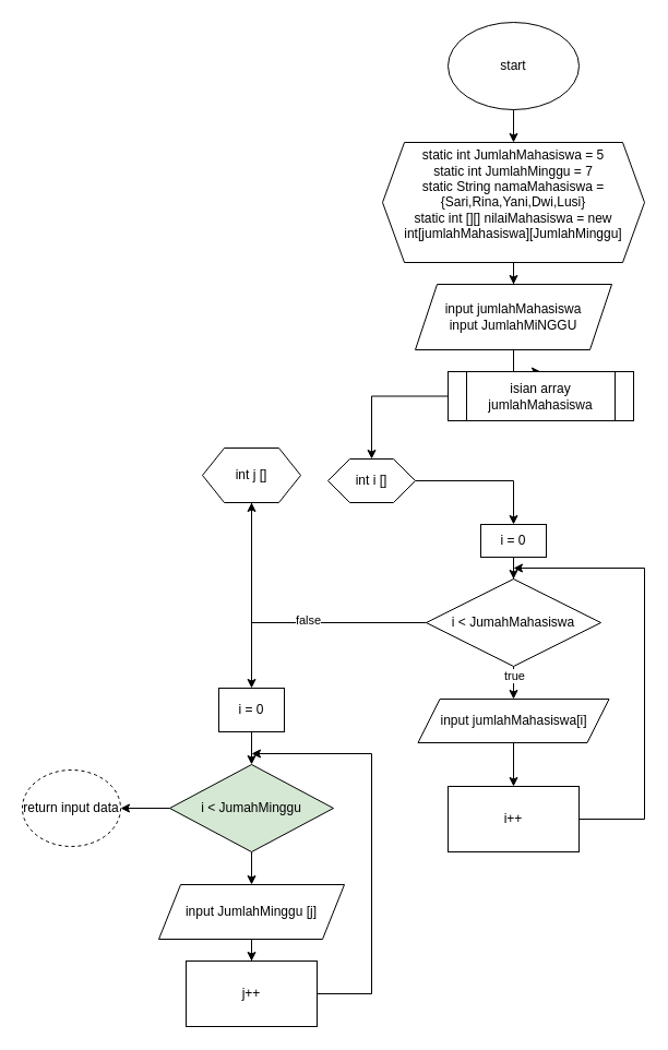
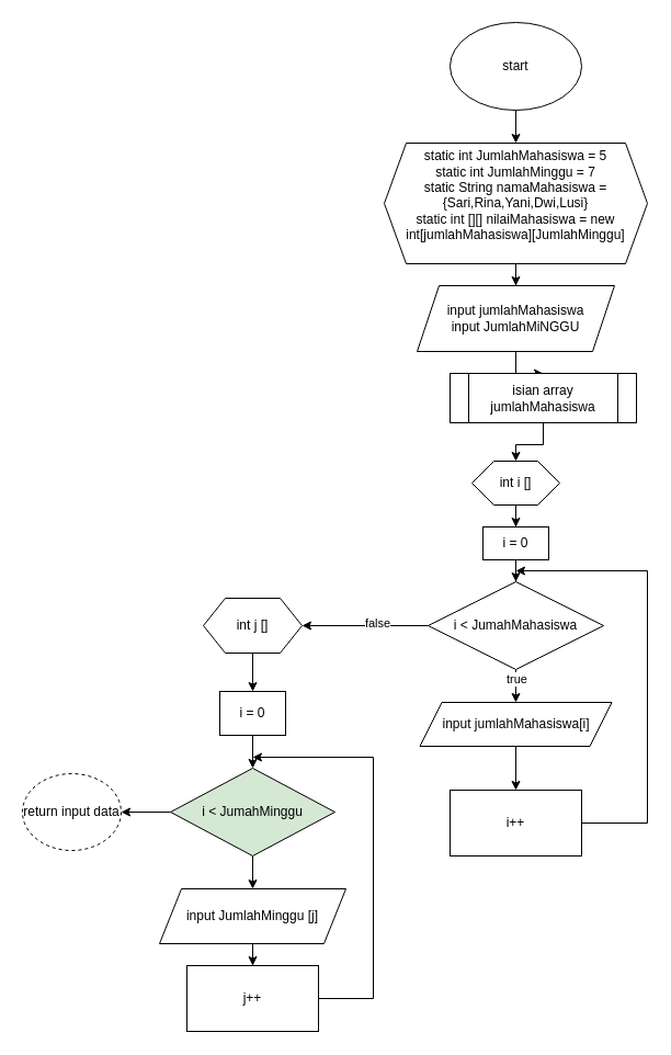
  <mxCell id="0" />
  <mxCell id="1" parent="0" />
  <mxCell id="2" style="edgeStyle=orthogonalEdgeStyle;rounded=0;orthogonalLoop=1;jettySize=auto;html=1;exitX=0.5;exitY=1;exitDx=0;exitDy=0;entryX=0.5;entryY=0;entryDx=0;entryDy=0;" edge="1" parent="1" source="3" target="5"><mxGeometry relative="1" as="geometry" /></mxCell>
  <mxCell id="3" value="start" style="ellipse;whiteSpace=wrap;html=1;" vertex="1" parent="1"><mxGeometry x="410" y="20" width="120" height="80" as="geometry" /></mxCell>
  <mxCell id="4" value="" style="edgeStyle=orthogonalEdgeStyle;rounded=0;orthogonalLoop=1;jettySize=auto;html=1;" edge="1" parent="1" source="5" target="7"><mxGeometry relative="1" as="geometry" /></mxCell>
  <mxCell id="5" value="&lt;div&gt;static int JumlahMahasiswa = 5&lt;/div&gt;&lt;div&gt;static int JumlahMinggu = 7&lt;br&gt;&lt;div&gt;static String namaMahasiswa = {Sari,Rina,Yani,Dwi,Lusi}&lt;br&gt;&lt;div&gt;static int [][] nilaiMahasiswa = new int[jumlahMahasiswa][JumlahMinggu]&lt;br&gt;&lt;/div&gt;&lt;/div&gt;&lt;br&gt;&lt;/div&gt;" style="shape=hexagon;perimeter=hexagonPerimeter2;whiteSpace=wrap;html=1;fixedSize=1;" vertex="1" parent="1"><mxGeometry x="350" y="130" width="240" height="110" as="geometry" /></mxCell>
  <mxCell id="6" value="" style="edgeStyle=orthogonalEdgeStyle;rounded=0;orthogonalLoop=1;jettySize=auto;html=1;" edge="1" parent="1" source="7" target="9"><mxGeometry relative="1" as="geometry" /></mxCell>
  <mxCell id="7" value="&lt;div&gt;input jumlahMahasiswa&lt;/div&gt;&lt;div&gt;input JumlahMiNGGU&lt;br&gt;&lt;/div&gt;" style="shape=parallelogram;perimeter=parallelogramPerimeter;whiteSpace=wrap;html=1;fixedSize=1;" vertex="1" parent="1"><mxGeometry x="380" y="260" width="180" height="60" as="geometry" /></mxCell>
  <mxCell id="8" value="" style="edgeStyle=orthogonalEdgeStyle;rounded=0;orthogonalLoop=1;jettySize=auto;html=1;" edge="1" parent="1" source="9" target="11"><mxGeometry relative="1" as="geometry" /></mxCell>
  <mxCell id="9" value="isian array jumlahMahasiswa" style="shape=process;whiteSpace=wrap;html=1;backgroundOutline=1;" vertex="1" parent="1"><mxGeometry x="410" y="340" width="170" height="45" as="geometry" /></mxCell>
  <mxCell id="10" value="" style="edgeStyle=orthogonalEdgeStyle;rounded=0;orthogonalLoop=1;jettySize=auto;html=1;" edge="1" parent="1" source="11" target="13"><mxGeometry relative="1" as="geometry" /></mxCell>
- <mxCell id="11" value="int i []" style="shape=hexagon;perimeter=hexagonPerimeter2;whiteSpace=wrap;html=1;fixedSize=1;" vertex="1" parent="1"><mxGeometry x="300" y="420" width="80" height="40" as="geometry" /></mxCell>
+ <mxCell id="11" value="int i []" style="shape=hexagon;perimeter=hexagonPerimeter2;whiteSpace=wrap;html=1;fixedSize=1;" vertex="1" parent="1"><mxGeometry x="430" y="420" width="80" height="40" as="geometry" /></mxCell>
  <mxCell id="12" value="" style="edgeStyle=orthogonalEdgeStyle;rounded=0;orthogonalLoop=1;jettySize=auto;html=1;" edge="1" parent="1" source="13" target="18"><mxGeometry relative="1" as="geometry" /></mxCell>
  <mxCell id="13" value="i = 0" style="whiteSpace=wrap;html=1;" vertex="1" parent="1"><mxGeometry x="440" y="480" width="60" height="30" as="geometry" /></mxCell>
  <mxCell id="14" value="" style="edgeStyle=orthogonalEdgeStyle;rounded=0;orthogonalLoop=1;jettySize=auto;html=1;" edge="1" parent="1" source="18" target="20"><mxGeometry relative="1" as="geometry" /></mxCell>
  <mxCell id="15" value="true" style="edgeLabel;html=1;align=center;verticalAlign=middle;resizable=0;points=[];" vertex="1" connectable="0" parent="14"><mxGeometry x="-0.677" relative="1" as="geometry"><mxPoint as="offset" /></mxGeometry></mxCell>
  <mxCell id="16" value="" style="edgeStyle=orthogonalEdgeStyle;rounded=0;orthogonalLoop=1;jettySize=auto;html=1;" edge="1" parent="1" source="18" target="24"><mxGeometry relative="1" as="geometry" /></mxCell>
  <mxCell id="17" value="false" style="edgeLabel;html=1;align=center;verticalAlign=middle;resizable=0;points=[];" vertex="1" connectable="0" parent="16"><mxGeometry x="-0.189" y="-3" relative="1" as="geometry"><mxPoint as="offset" /></mxGeometry></mxCell>
  <mxCell id="18" value="i &amp;lt; JumahMahasiswa" style="rhombus;whiteSpace=wrap;html=1;" vertex="1" parent="1"><mxGeometry x="390" y="530" width="160" height="80" as="geometry" /></mxCell>
  <mxCell id="19" value="" style="edgeStyle=orthogonalEdgeStyle;rounded=0;orthogonalLoop=1;jettySize=auto;html=1;" edge="1" parent="1" source="20" target="22"><mxGeometry relative="1" as="geometry" /></mxCell>
  <mxCell id="20" value="input jumlahMahasiswa[i]" style="shape=parallelogram;perimeter=parallelogramPerimeter;whiteSpace=wrap;html=1;fixedSize=1;" vertex="1" parent="1"><mxGeometry x="382.5" y="640" width="175" height="40" as="geometry" /></mxCell>
  <mxCell id="21" style="edgeStyle=orthogonalEdgeStyle;rounded=0;orthogonalLoop=1;jettySize=auto;html=1;exitX=1;exitY=0.5;exitDx=0;exitDy=0;" edge="1" parent="1" source="22"><mxGeometry relative="1" as="geometry"><mxPoint x="470" y="520" as="targetPoint" /><Array as="points"><mxPoint x="590" y="750" /><mxPoint x="590" y="520" /></Array></mxGeometry></mxCell>
  <mxCell id="22" value="&lt;div&gt;i++&lt;/div&gt;" style="whiteSpace=wrap;html=1;" vertex="1" parent="1"><mxGeometry x="410" y="720" width="120" height="60" as="geometry" /></mxCell>
  <mxCell id="23" value="" style="edgeStyle=orthogonalEdgeStyle;rounded=0;orthogonalLoop=1;jettySize=auto;html=1;" edge="1" parent="1" source="24" target="26"><mxGeometry relative="1" as="geometry" /></mxCell>
- <mxCell id="24" value="int j []" style="shape=hexagon;perimeter=hexagonPerimeter2;whiteSpace=wrap;html=1;fixedSize=1;" vertex="1" parent="1"><mxGeometry x="185" y="410" width="90" height="50" as="geometry" /></mxCell>
+ <mxCell id="24" value="int j []" style="shape=hexagon;perimeter=hexagonPerimeter2;whiteSpace=wrap;html=1;fixedSize=1;" vertex="1" parent="1"><mxGeometry x="185" y="545" width="90" height="50" as="geometry" /></mxCell>
  <mxCell id="25" value="" style="edgeStyle=orthogonalEdgeStyle;rounded=0;orthogonalLoop=1;jettySize=auto;html=1;" edge="1" parent="1" source="26" target="29"><mxGeometry relative="1" as="geometry" /></mxCell>
  <mxCell id="26" value="i = 0" style="whiteSpace=wrap;html=1;" vertex="1" parent="1"><mxGeometry x="200" y="630" width="60" height="40" as="geometry" /></mxCell>
  <mxCell id="27" value="" style="edgeStyle=orthogonalEdgeStyle;rounded=0;orthogonalLoop=1;jettySize=auto;html=1;" edge="1" parent="1" source="29" target="31"><mxGeometry relative="1" as="geometry" /></mxCell>
  <mxCell id="28" value="" style="edgeStyle=orthogonalEdgeStyle;rounded=0;orthogonalLoop=1;jettySize=auto;html=1;" edge="1" parent="1" source="29" target="34"><mxGeometry relative="1" as="geometry" /></mxCell>
  <mxCell id="29" value="i &amp;lt; JumahMinggu" style="rhombus;whiteSpace=wrap;html=1;fillColor=#d5e8d4;" vertex="1" parent="1"><mxGeometry x="155" y="700" width="150" height="80" as="geometry" /></mxCell>
  <mxCell id="30" value="" style="edgeStyle=orthogonalEdgeStyle;rounded=0;orthogonalLoop=1;jettySize=auto;html=1;" edge="1" parent="1" source="31" target="33"><mxGeometry relative="1" as="geometry" /></mxCell>
  <mxCell id="31" value="input JumlahMinggu [j]" style="shape=parallelogram;perimeter=parallelogramPerimeter;whiteSpace=wrap;html=1;fixedSize=1;" vertex="1" parent="1"><mxGeometry x="145" y="810" width="170" height="50" as="geometry" /></mxCell>
  <mxCell id="32" style="edgeStyle=orthogonalEdgeStyle;rounded=0;orthogonalLoop=1;jettySize=auto;html=1;exitX=1;exitY=0.5;exitDx=0;exitDy=0;" edge="1" parent="1" source="33"><mxGeometry relative="1" as="geometry"><mxPoint x="230" y="690" as="targetPoint" /><Array as="points"><mxPoint x="340" y="910" /><mxPoint x="340" y="690" /></Array></mxGeometry></mxCell>
  <mxCell id="33" value="j++" style="whiteSpace=wrap;html=1;" vertex="1" parent="1"><mxGeometry x="170" y="880" width="120" height="60" as="geometry" /></mxCell>
  <mxCell id="34" value="return input data" style="ellipse;whiteSpace=wrap;html=1;dashed=1;" vertex="1" parent="1"><mxGeometry x="20" y="705" width="90" height="70" as="geometry" /></mxCell>
